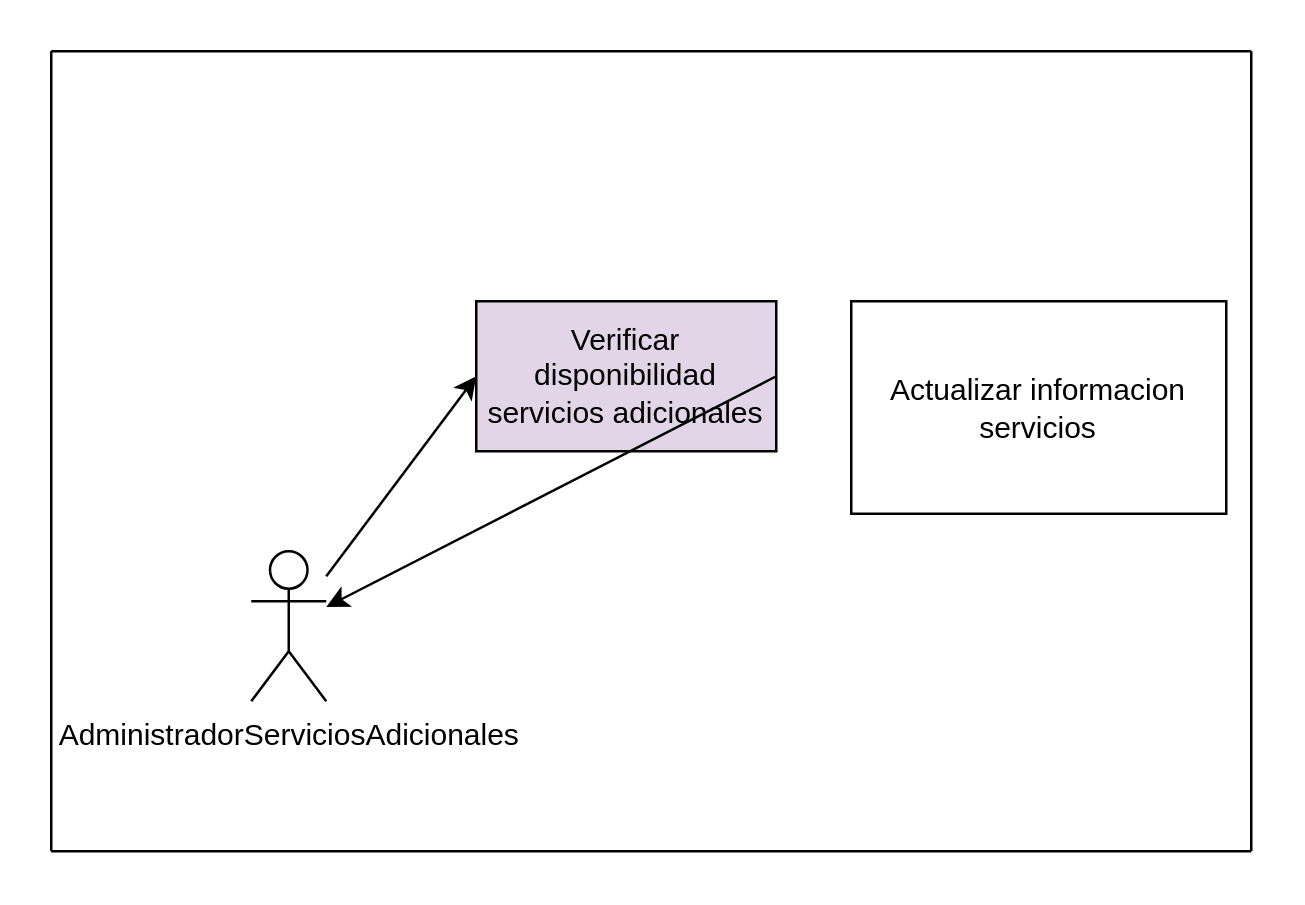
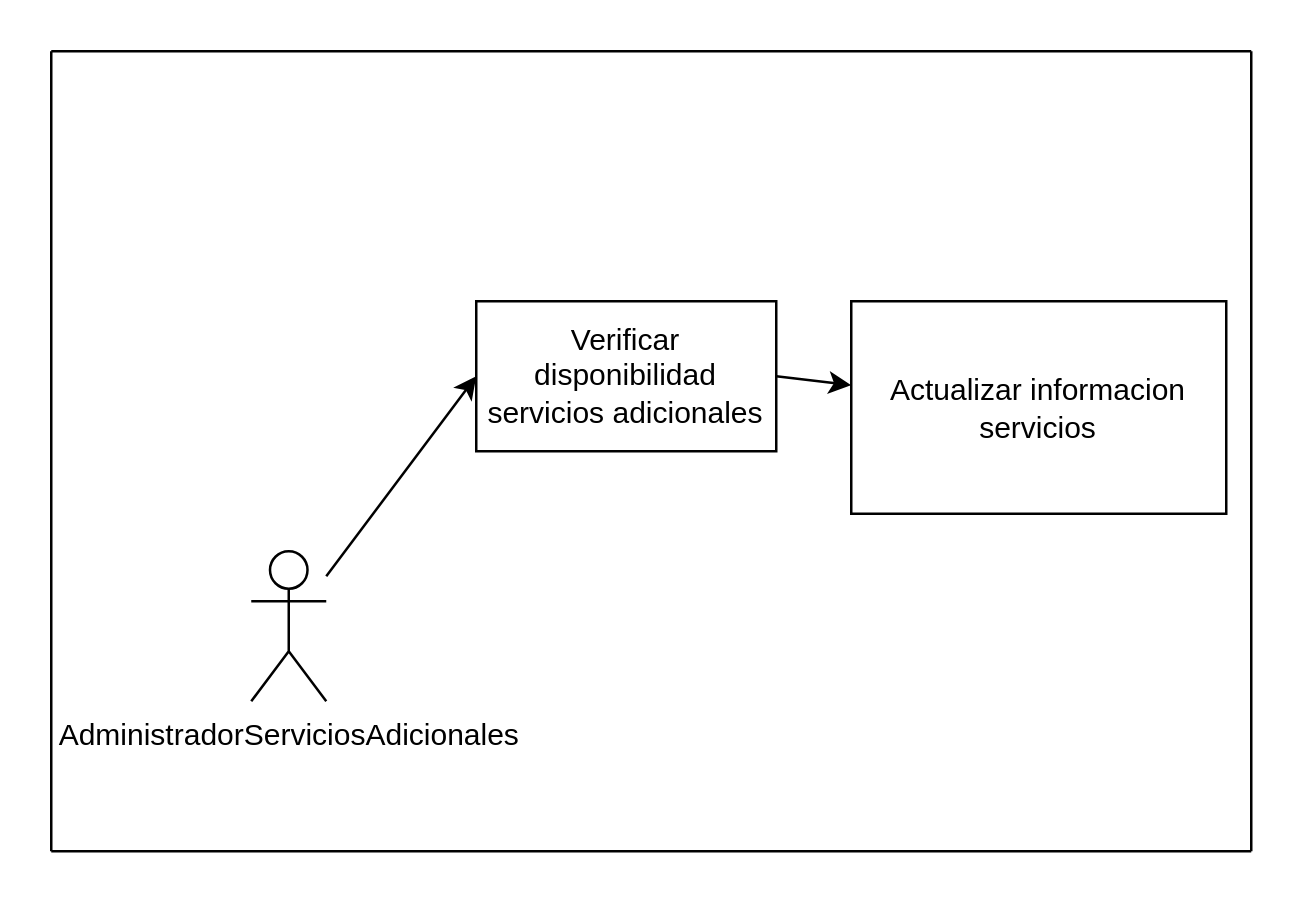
  <mxCell id="0" />
  <mxCell id="1" parent="0" />
  <mxCell id="2" value="AdministradorServiciosAdicionales" style="shape=umlActor;verticalLabelPosition=bottom;labelBackgroundColor=#ffffff;verticalAlign=top;html=1;outlineConnect=0;" vertex="1" parent="1"><mxGeometry x="100" y="220" width="30" height="60" as="geometry" /></mxCell>
  <mxCell id="3" value="" style="endArrow=none;html=1;" edge="1" parent="1"><mxGeometry width="50" height="50" relative="1" as="geometry"><mxPoint x="20" y="340" as="sourcePoint" /><mxPoint x="20" y="20" as="targetPoint" /></mxGeometry></mxCell>
  <mxCell id="4" value="" style="endArrow=none;html=1;" edge="1" parent="1"><mxGeometry width="50" height="50" relative="1" as="geometry"><mxPoint x="500" y="340" as="sourcePoint" /><mxPoint x="500" y="20" as="targetPoint" /></mxGeometry></mxCell>
  <mxCell id="5" value="" style="endArrow=none;html=1;" edge="1" parent="1"><mxGeometry width="50" height="50" relative="1" as="geometry"><mxPoint x="20" y="340" as="sourcePoint" /><mxPoint x="500" y="340" as="targetPoint" /></mxGeometry></mxCell>
  <mxCell id="6" value="" style="endArrow=none;html=1;" edge="1" parent="1"><mxGeometry width="50" height="50" relative="1" as="geometry"><mxPoint x="20" y="20" as="sourcePoint" /><mxPoint x="500" y="20" as="targetPoint" /></mxGeometry></mxCell>
  <mxCell id="7" value="" style="endArrow=classic;html=1;" edge="1" parent="1" source="2"><mxGeometry width="50" height="50" relative="1" as="geometry"><mxPoint x="380" y="260" as="sourcePoint" /><mxPoint x="190" y="150" as="targetPoint" /></mxGeometry></mxCell>
- <mxCell id="8" value="Verificar disponibilidad servicios adicionales" style="rounded=0;whiteSpace=wrap;html=1;fillColor=#e1d5e7;" vertex="1" parent="1"><mxGeometry x="190" y="120" width="120" height="60" as="geometry" /></mxCell>
- <mxCell id="9" value="" style="endArrow=classic;html=1;exitX=1;exitY=0.5;exitDx=0;exitDy=0;" edge="1" parent="1" source="8" target="2"><mxGeometry width="50" height="50" relative="1" as="geometry"><mxPoint x="380" y="260" as="sourcePoint" /><mxPoint x="400" y="150" as="targetPoint" /></mxGeometry></mxCell>
+ <mxCell id="8" value="Verificar disponibilidad servicios adicionales" style="rounded=0;whiteSpace=wrap;html=1;" vertex="1" parent="1"><mxGeometry x="190" y="120" width="120" height="60" as="geometry" /></mxCell>
+ <mxCell id="9" value="" style="endArrow=classic;html=1;exitX=1;exitY=0.5;exitDx=0;exitDy=0;" edge="1" parent="1" source="8" target="10"><mxGeometry width="50" height="50" relative="1" as="geometry"><mxPoint x="380" y="260" as="sourcePoint" /><mxPoint x="400" y="150" as="targetPoint" /></mxGeometry></mxCell>
  <mxCell id="10" value="Actualizar informacion servicios" style="rounded=0;whiteSpace=wrap;html=1;" vertex="1" parent="1"><mxGeometry x="340" y="120" width="150" height="85" as="geometry" /></mxCell>
